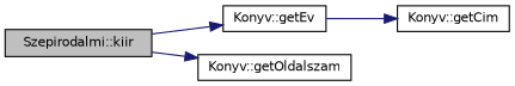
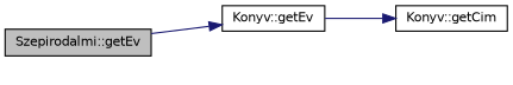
  digraph {
    rankdir=LR
    node [color=black fillcolor=white fontname=Helvetica fontsize=10 shape=record style=filled]
    edge [color=midnightblue fontname=Helvetica fontsize=10 labelfontname=Helvetica labelfontsize=10 style=solid]
-   n1 [fillcolor=grey75 fontcolor=black height=0.2 label="Szepirodalmi::kiir" width=0.4]
+   n1 [fillcolor=grey75 fontcolor=black height=0.2 label="Szepirodalmi::getEv" width=0.4]
    n2 [height=0.2 label="Konyv::getEv" width=0.4]
-   n3 [height=0.2 label="Konyv::getOldalszam" width=0.4]
    n4 [height=0.2 label="Konyv::getCim" width=0.4]
    n1 -> n2
-   n1 -> n3
    n2 -> n4
  }
